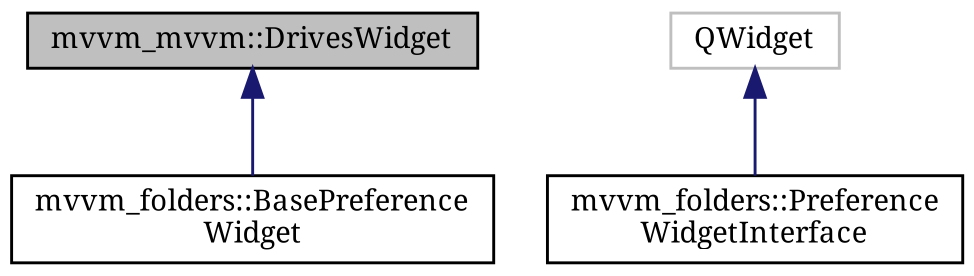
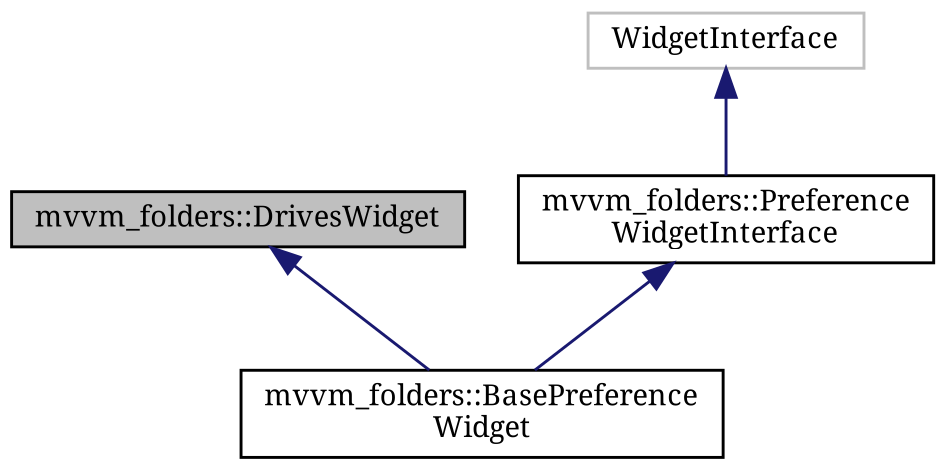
  digraph {
    fontname="Noto Serif"
    node [color=black fillcolor=white fontname="Noto Serif" fontsize=10 shape=record style=filled]
    edge [color=midnightblue dir=back fontname="Noto Serif" fontsize=10 labelfontname=Helvetica labelfontsize=10 style=solid]
-   n1 [fillcolor=grey75 fontcolor=black height=0.2 label="mvvm_mvvm::DrivesWidget" width=0.4]
+   n1 [fillcolor=grey75 fontcolor=black height=0.2 label="mvvm_folders::DrivesWidget" width=0.4]
    n2 [height=0.2 label="mvvm_folders::BasePreference\lWidget" width=0.4]
    n3 [height=0.2 label="mvvm_folders::Preference\lWidgetInterface" width=0.4]
-   n4 [color=grey75 height=0.2 label=QWidget width=0.4]
+   n4 [color=grey75 height=0.2 label=WidgetInterface width=0.4]
    n1 -> n2
+   n3 -> n2
    n4 -> n3
  }
